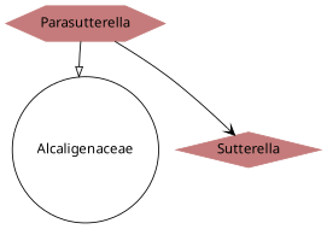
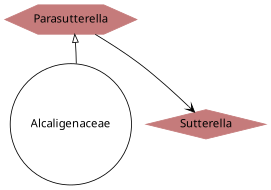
  digraph {
    fontname="Noto Sans"
    node [color="#C57B7B" fontname="Noto Sans" style=filled]
    edge [fontname="Noto Sans"]
    n1 [label=Sutterella shape=diamond]
    n2 [label=Alcaligenaceae shape=circle color="" style=""]
    n3 [label=Parasutterella shape=hexagon]
-   n3 -> n2 [arrowhead=onormal]
+   n2 -> n3 [arrowhead=onormal]
    n3 -> n1 [arrowhead=vee]
  }
